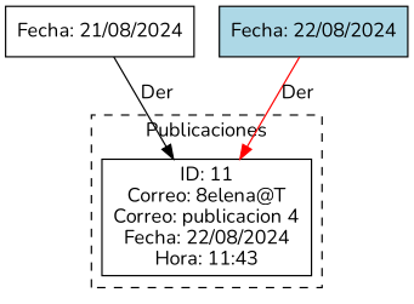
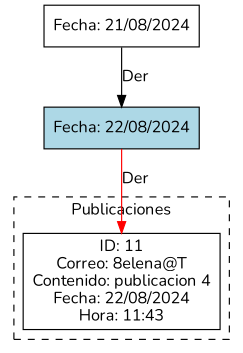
  digraph {
    fontname=Nunito
    rankdir=TB
    node [fontname=Nunito shape=record]
    edge [fontname=Nunito]
-   n1 [label="{ID: 11\nCorreo: 8elena@T\nCorreo: publicacion 4\nFecha: 22/08/2024\nHora: 11:43}"]
+   n1 [label="{ID: 11\nCorreo: 8elena@T\nContenido: publicacion 4\nFecha: 22/08/2024\nHora: 11:43}"]
    n2 [label="{Fecha: 21/08/2024}"]
    n3 [fillcolor=lightblue label="{Fecha: 22/08/2024}" style=filled]
    subgraph cluster_1 {
      label=Publicaciones
      style=dashed
      n1
    }
-   n2 -> n1 [label=Der]
+   n2 -> n3 [label=Der]
    n3 -> n1 [color=red label=Der]
  }
